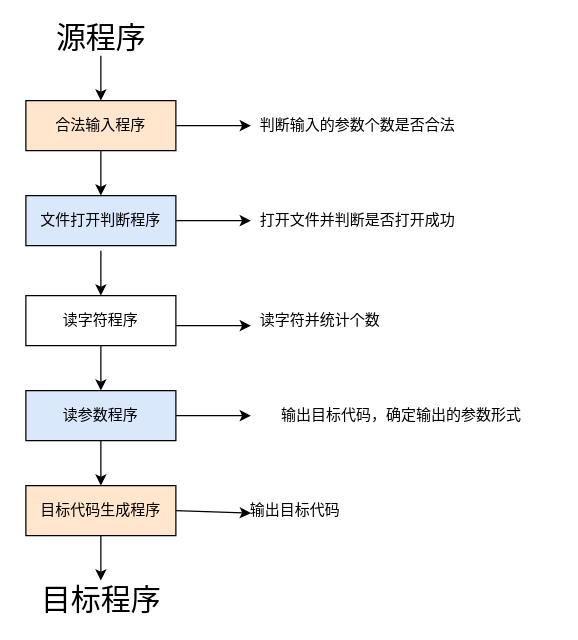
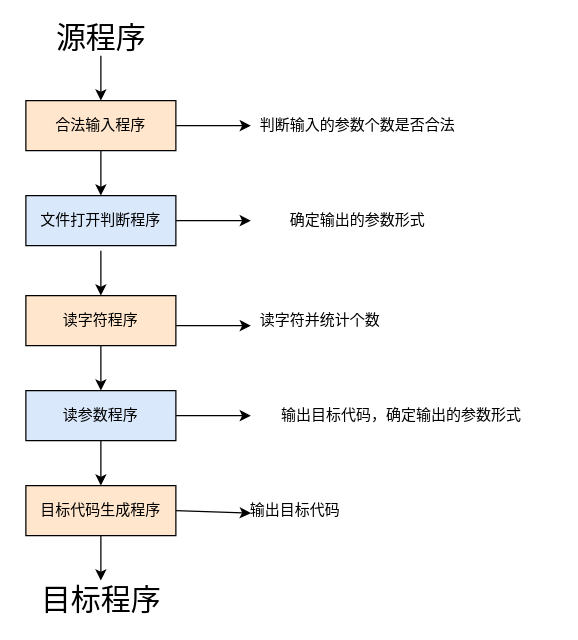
  <mxCell id="0" />
  <mxCell id="1" parent="0" />
  <mxCell id="2" value="&lt;font style=&quot;font-size: 24px&quot;&gt;源程序&lt;/font&gt;" style="text;html=1;align=center;verticalAlign=middle;resizable=0;points=[];autosize=1;" vertex="1" parent="1"><mxGeometry x="35" y="20" width="90" height="20" as="geometry" /></mxCell>
  <mxCell id="3" value="" style="endArrow=classic;html=1;entryX=0.5;entryY=0;entryDx=0;entryDy=0;" edge="1" parent="1" target="4"><mxGeometry width="50" height="50" relative="1" as="geometry"><mxPoint x="80" y="44" as="sourcePoint" /><mxPoint x="85" y="80" as="targetPoint" /><Array as="points" /></mxGeometry></mxCell>
  <mxCell id="4" value="合法输入程序" style="rounded=0;whiteSpace=wrap;html=1;fillColor=#ffe6cc;" vertex="1" parent="1"><mxGeometry x="20" y="80" width="120" height="40" as="geometry" /></mxCell>
  <mxCell id="5" value="" style="endArrow=classic;html=1;entryX=0.5;entryY=0;entryDx=0;entryDy=0;" edge="1" target="6" parent="1"><mxGeometry width="50" height="50" relative="1" as="geometry"><mxPoint x="80" y="120" as="sourcePoint" /><mxPoint x="85" y="156" as="targetPoint" /><Array as="points" /></mxGeometry></mxCell>
  <mxCell id="6" value="文件打开判断程序" style="rounded=0;whiteSpace=wrap;html=1;fillColor=#dae8fc;" vertex="1" parent="1"><mxGeometry x="20" y="156" width="120" height="40" as="geometry" /></mxCell>
  <mxCell id="7" value="" style="endArrow=classic;html=1;entryX=0.5;entryY=0;entryDx=0;entryDy=0;" edge="1" target="8" parent="1"><mxGeometry width="50" height="50" relative="1" as="geometry"><mxPoint x="80" y="200" as="sourcePoint" /><mxPoint x="85" y="236" as="targetPoint" /><Array as="points" /></mxGeometry></mxCell>
- <mxCell id="8" value="读字符程序" style="rounded=0;whiteSpace=wrap;html=1;" vertex="1" parent="1"><mxGeometry x="20" y="236" width="120" height="40" as="geometry" /></mxCell>
+ <mxCell id="8" value="读字符程序" style="rounded=0;whiteSpace=wrap;html=1;fillColor=#ffe6cc;" vertex="1" parent="1"><mxGeometry x="20" y="236" width="120" height="40" as="geometry" /></mxCell>
  <mxCell id="9" value="" style="endArrow=classic;html=1;entryX=0.5;entryY=0;entryDx=0;entryDy=0;" edge="1" target="10" parent="1"><mxGeometry width="50" height="50" relative="1" as="geometry"><mxPoint x="80" y="276" as="sourcePoint" /><mxPoint x="85" y="312" as="targetPoint" /><Array as="points" /></mxGeometry></mxCell>
  <mxCell id="10" value="读参数程序" style="rounded=0;whiteSpace=wrap;html=1;fillColor=#dae8fc;" vertex="1" parent="1"><mxGeometry x="20" y="312" width="120" height="40" as="geometry" /></mxCell>
  <mxCell id="11" value="" style="endArrow=classic;html=1;entryX=0.5;entryY=0;entryDx=0;entryDy=0;" edge="1" target="12" parent="1"><mxGeometry width="50" height="50" relative="1" as="geometry"><mxPoint x="80" y="352" as="sourcePoint" /><mxPoint x="85" y="388" as="targetPoint" /><Array as="points" /></mxGeometry></mxCell>
  <mxCell id="12" value="目标代码生成程序" style="rounded=0;whiteSpace=wrap;html=1;fillColor=#ffe6cc;" vertex="1" parent="1"><mxGeometry x="20" y="388" width="120" height="40" as="geometry" /></mxCell>
  <mxCell id="13" value="" style="endArrow=classic;html=1;entryX=0.5;entryY=0;entryDx=0;entryDy=0;" edge="1" parent="1"><mxGeometry width="50" height="50" relative="1" as="geometry"><mxPoint x="80" y="428" as="sourcePoint" /><mxPoint x="80" y="464" as="targetPoint" /><Array as="points" /></mxGeometry></mxCell>
  <mxCell id="14" value="&lt;font style=&quot;font-size: 24px&quot;&gt;目标程序&lt;/font&gt;" style="text;html=1;align=center;verticalAlign=middle;resizable=0;points=[];autosize=1;" vertex="1" parent="1"><mxGeometry x="25" y="470" width="110" height="20" as="geometry" /></mxCell>
  <mxCell id="15" value="" style="endArrow=classic;html=1;exitX=1;exitY=0.5;exitDx=0;exitDy=0;" edge="1" parent="1" source="4"><mxGeometry width="50" height="50" relative="1" as="geometry"><mxPoint x="150" y="310" as="sourcePoint" /><mxPoint x="200" y="100" as="targetPoint" /></mxGeometry></mxCell>
  <mxCell id="16" value="" style="endArrow=classic;html=1;exitX=1;exitY=0.5;exitDx=0;exitDy=0;" edge="1" parent="1" source="6"><mxGeometry width="50" height="50" relative="1" as="geometry"><mxPoint x="150" y="310" as="sourcePoint" /><mxPoint x="200" y="176" as="targetPoint" /></mxGeometry></mxCell>
  <mxCell id="17" value="" style="endArrow=classic;html=1;exitX=1;exitY=0.5;exitDx=0;exitDy=0;" edge="1" parent="1" source="10"><mxGeometry width="50" height="50" relative="1" as="geometry"><mxPoint x="150" y="310" as="sourcePoint" /><mxPoint x="200" y="332" as="targetPoint" /></mxGeometry></mxCell>
  <mxCell id="18" value="" style="endArrow=classic;html=1;" edge="1" parent="1"><mxGeometry width="50" height="50" relative="1" as="geometry"><mxPoint x="140" y="260" as="sourcePoint" /><mxPoint x="200" y="260" as="targetPoint" /></mxGeometry></mxCell>
  <mxCell id="19" value="" style="endArrow=classic;html=1;exitX=1;exitY=0.5;exitDx=0;exitDy=0;" edge="1" parent="1" source="12"><mxGeometry width="50" height="50" relative="1" as="geometry"><mxPoint x="150" y="390" as="sourcePoint" /><mxPoint x="200" y="410" as="targetPoint" /></mxGeometry></mxCell>
  <mxCell id="20" value="判断输入的参数个数是否合法" style="text;html=1;align=center;verticalAlign=middle;resizable=0;points=[];autosize=1;" vertex="1" parent="1"><mxGeometry x="200" y="90" width="170" height="20" as="geometry" /></mxCell>
- <mxCell id="21" value="打开文件并判断是否打开成功" style="text;html=1;align=center;verticalAlign=middle;resizable=0;points=[];autosize=1;" vertex="1" parent="1"><mxGeometry x="200" y="166" width="170" height="20" as="geometry" /></mxCell>
+ <mxCell id="21" value="确定输出的参数形式" style="text;html=1;align=center;verticalAlign=middle;resizable=0;points=[];autosize=1;" vertex="1" parent="1"><mxGeometry x="200" y="166" width="170" height="20" as="geometry" /></mxCell>
  <mxCell id="22" value="读字符并统计个数" style="text;html=1;align=center;verticalAlign=middle;resizable=0;points=[];autosize=1;" vertex="1" parent="1"><mxGeometry x="200" y="246" width="110" height="20" as="geometry" /></mxCell>
  <mxCell id="23" value="输出目标代码，确定输出的参数形式" style="text;html=1;align=center;verticalAlign=middle;resizable=0;points=[];autosize=1;" vertex="1" parent="1"><mxGeometry x="200" y="322" width="240" height="20" as="geometry" /></mxCell>
  <mxCell id="24" value="输出目标代码" style="text;html=1;align=center;verticalAlign=middle;resizable=0;points=[];autosize=1;" vertex="1" parent="1"><mxGeometry x="190" y="398" width="90" height="20" as="geometry" /></mxCell>
